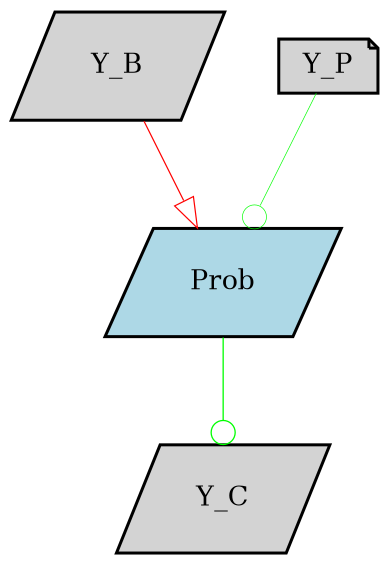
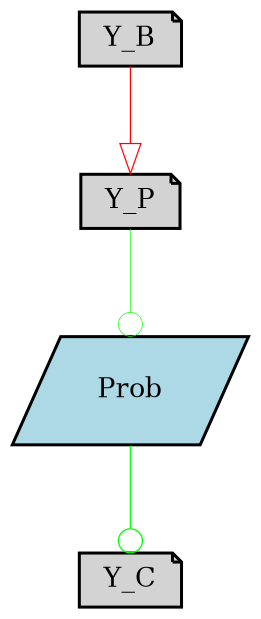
  digraph {
    node [fillcolor=lightgray fontsize=9 shape=parallelogram style=filled]
    edge [arrowhead=odot color=green style=solid]
-   Y_C [height=0.2 width=0.2]
+   Y_C [height=0.2 shape=note width=0.2]
    Prob [fillcolor=lightblue height=0.2 width=0.2]
-   Y_B [height=0.2 width=0.2]
+   Y_B [height=0.2 shape=note width=0.2]
    Y_P [height=0.2 shape=note width=0.2]
    Prob -> Y_C [penwidth=0.4327640725922156]
-   Y_B -> Prob [arrowhead=onormal color=red penwidth=0.4021373132571806]
+   Y_B -> Y_P [arrowhead=onormal color=red penwidth=0.4021373132571806]
    Y_P -> Prob [penwidth=0.22571032650311218]
  }
